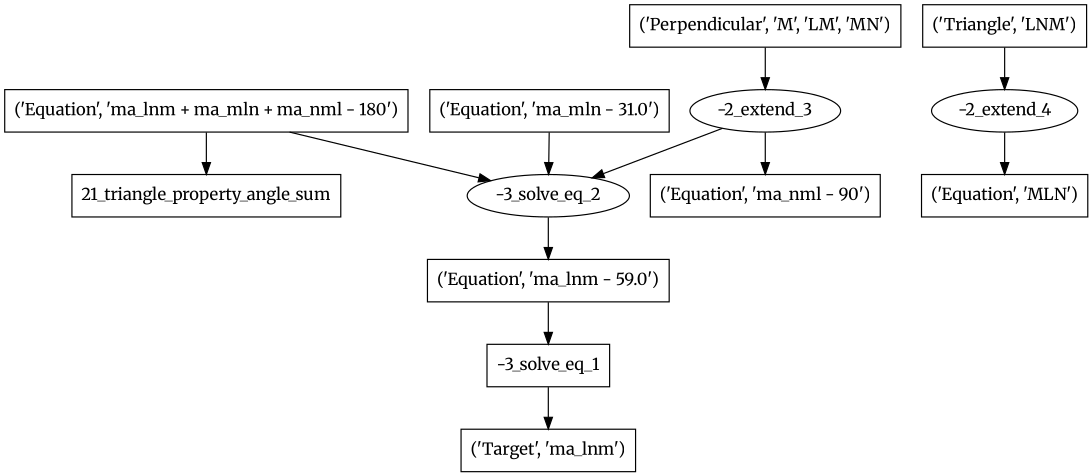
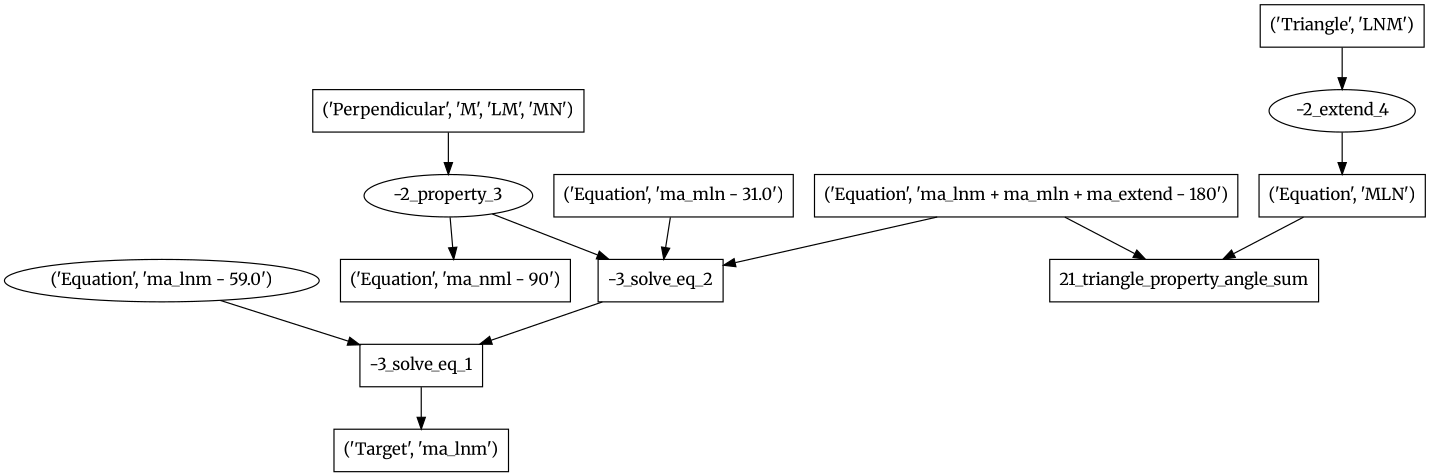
  digraph {
    fontname=Merriweather
    node [fontname=Merriweather shape=box]
    edge [fontname=Merriweather]
    n1 [label="('Target', 'ma_lnm')"]
    n2 [label="-3_solve_eq_1"]
-   n3 [label="('Equation', 'ma_lnm - 59.0')"]
-   n4 [label="-3_solve_eq_2" shape=""]
+   n3 [label="('Equation', 'ma_lnm - 59.0')" shape=ellipse]
+   n4 [label="-3_solve_eq_2"]
    n5 [label="('Equation', 'ma_mln - 31.0')"]
    n6 [label="('Equation', 'ma_nml - 90')"]
-   n7 [label="('Equation', 'ma_lnm + ma_mln + ma_nml - 180')"]
+   n7 [label="('Equation', 'ma_lnm + ma_mln + ma_extend - 180')"]
    n8 [label="21_triangle_property_angle_sum"]
-   n9 [label="-2_extend_3" shape=""]
+   n9 [label="-2_property_3" shape=""]
    n10 [label="('Perpendicular', 'M', 'LM', 'MN')"]
    n11 [label="('Equation', 'MLN')"]
    n12 [label="-2_extend_4" shape=""]
    n13 [label="('Triangle', 'LNM')"]
    n2 -> n1
    n3 -> n2
-   n4 -> n3
+   n4 -> n2
    n5 -> n4
    n7 -> n4
    n7 -> n8
    n9 -> n4
    n9 -> n6
    n10 -> n9
+   n11 -> n8
    n12 -> n11
    n13 -> n12
  }
